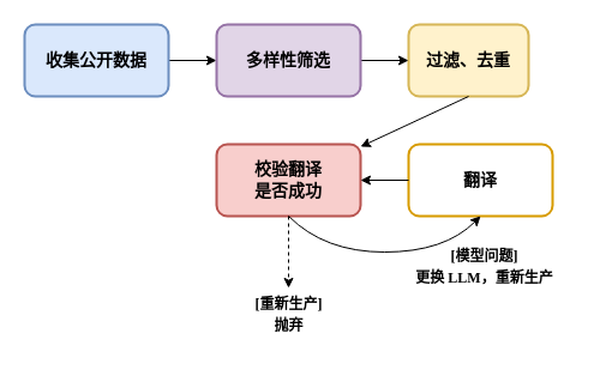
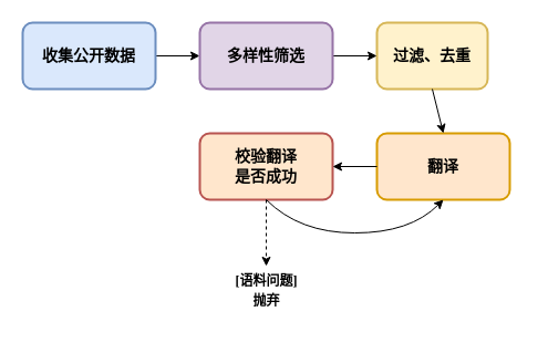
  <mxCell id="0" />
  <mxCell id="1" parent="0" />
  <mxCell id="2" value="&lt;font style=&quot;font-size: 12px;&quot; face=&quot;华文中宋&quot;&gt;&lt;b&gt;收集公开数据&lt;/b&gt;&lt;/font&gt;" style="rounded=1;whiteSpace=wrap;html=1;fillColor=#dae8fc;strokeColor=#6c8ebf;" vertex="1" parent="1"><mxGeometry x="20" y="20" width="120" height="60" as="geometry" /></mxCell>
  <mxCell id="3" value="" style="endArrow=classic;html=1;rounded=0;exitX=1;exitY=0.5;exitDx=0;exitDy=0;entryX=0;entryY=0.5;entryDx=0;entryDy=0;" edge="1" parent="1" source="2" target="4"><mxGeometry width="50" height="50" relative="1" as="geometry"><mxPoint x="140" y="49.63" as="sourcePoint" /><mxPoint x="180" y="50" as="targetPoint" /></mxGeometry></mxCell>
  <mxCell id="4" value="&lt;font face=&quot;华文中宋&quot;&gt;&lt;b&gt;多样性筛选&lt;/b&gt;&lt;/font&gt;" style="rounded=1;whiteSpace=wrap;html=1;fillColor=#e1d5e7;strokeColor=#9673a6;" vertex="1" parent="1"><mxGeometry x="180" y="20" width="120" height="60" as="geometry" /></mxCell>
  <mxCell id="5" value="&lt;font face=&quot;华文中宋&quot; style=&quot;font-size: 14px;&quot;&gt;过滤、去重&lt;br&gt;&lt;/font&gt;" style="rounded=1;whiteSpace=wrap;html=1;fillColor=#fff2cc;strokeColor=#d6b656;fontStyle=1;strokeWidth=2;fontSize=14;" vertex="1" parent="1"><mxGeometry x="340" y="20" width="100" height="60" as="geometry" /></mxCell>
  <mxCell id="6" value="" style="endArrow=classic;html=1;rounded=0;exitX=1;exitY=0.5;exitDx=0;exitDy=0;entryX=0;entryY=0.5;entryDx=0;entryDy=0;" edge="1" parent="1" source="4" target="5"><mxGeometry width="50" height="50" relative="1" as="geometry"><mxPoint x="300" y="49.63" as="sourcePoint" /><mxPoint x="340" y="50" as="targetPoint" /></mxGeometry></mxCell>
- <mxCell id="7" value="&lt;font face=&quot;华文中宋&quot; style=&quot;font-size: 14px;&quot;&gt;翻译&lt;/font&gt;" style="rounded=1;whiteSpace=wrap;html=1;fillColor=#ffffff;strokeColor=#d79b00;fontStyle=1;strokeWidth=2;fontSize=14;" vertex="1" parent="1"><mxGeometry x="340" y="120" width="120" height="60" as="geometry" /></mxCell>
- <mxCell id="8" value="" style="endArrow=classic;html=1;rounded=0;exitX=0.5;exitY=1;exitDx=0;exitDy=0;" edge="1" parent="1" source="5" target="9"><mxGeometry width="50" height="50" relative="1" as="geometry"><mxPoint x="250" y="190" as="sourcePoint" /><mxPoint x="300" y="140" as="targetPoint" /></mxGeometry></mxCell>
- <mxCell id="9" value="&lt;font face=&quot;华文中宋&quot; style=&quot;font-size: 14px;&quot;&gt;校验翻译&lt;br style=&quot;font-size: 14px;&quot;&gt;是否成功&lt;/font&gt;" style="rounded=1;whiteSpace=wrap;html=1;fillColor=#f8cecc;strokeColor=#b85450;fontStyle=1;strokeWidth=2;fontSize=14;" vertex="1" parent="1"><mxGeometry x="180" y="120" width="120" height="60" as="geometry" /></mxCell>
+ <mxCell id="7" value="&lt;font face=&quot;华文中宋&quot; style=&quot;font-size: 14px;&quot;&gt;翻译&lt;/font&gt;" style="rounded=1;whiteSpace=wrap;html=1;fillColor=#ffe6cc;strokeColor=#d79b00;fontStyle=1;strokeWidth=2;fontSize=14;" vertex="1" parent="1"><mxGeometry x="340" y="120" width="120" height="60" as="geometry" /></mxCell>
+ <mxCell id="8" value="" style="endArrow=classic;html=1;rounded=0;exitX=0.5;exitY=1;exitDx=0;exitDy=0;entryX=0.5;entryY=0;entryDx=0;entryDy=0;" edge="1" parent="1" source="5" target="7"><mxGeometry width="50" height="50" relative="1" as="geometry"><mxPoint x="250" y="190" as="sourcePoint" /><mxPoint x="300" y="140" as="targetPoint" /></mxGeometry></mxCell>
+ <mxCell id="9" value="&lt;font face=&quot;华文中宋&quot; style=&quot;font-size: 14px;&quot;&gt;校验翻译&lt;br style=&quot;font-size: 14px;&quot;&gt;是否成功&lt;/font&gt;" style="rounded=1;whiteSpace=wrap;html=1;fillColor=#ffe6cc;strokeColor=#b85450;fontStyle=1;strokeWidth=2;fontSize=14;" vertex="1" parent="1"><mxGeometry x="180" y="120" width="120" height="60" as="geometry" /></mxCell>
  <mxCell id="10" value="" style="endArrow=classic;html=1;rounded=0;exitX=0;exitY=0.5;exitDx=0;exitDy=0;entryX=1;entryY=0.5;entryDx=0;entryDy=0;" edge="1" parent="1" source="7" target="9"><mxGeometry width="50" height="50" relative="1" as="geometry"><mxPoint x="270" y="260" as="sourcePoint" /><mxPoint x="320" y="210" as="targetPoint" /></mxGeometry></mxCell>
  <mxCell id="11" value="" style="curved=1;endArrow=classic;html=1;rounded=0;entryX=0.5;entryY=1;entryDx=0;entryDy=0;exitX=0.5;exitY=1;exitDx=0;exitDy=0;" edge="1" parent="1" source="9" target="7"><mxGeometry width="50" height="50" relative="1" as="geometry"><mxPoint x="330" y="260" as="sourcePoint" /><mxPoint x="380" y="210" as="targetPoint" /><Array as="points"><mxPoint x="270" y="210" /><mxPoint x="370" y="210" /></Array></mxGeometry></mxCell>
- <mxCell id="12" value="&lt;p style=&quot;line-height: 150%;&quot;&gt;&lt;font face=&quot;华文中宋&quot;&gt;[模型问题]&lt;br&gt;更换 LLM，重新生产&lt;/font&gt;&lt;/p&gt;" style="text;html=1;align=center;verticalAlign=middle;resizable=0;points=[];autosize=1;strokeColor=none;fillColor=none;fontStyle=1" vertex="1" parent="1"><mxGeometry x="333" y="187" width="140" height="70" as="geometry" /></mxCell>
  <mxCell id="13" value="" style="endArrow=classic;html=1;rounded=0;dashed=1;exitX=0.5;exitY=1;exitDx=0;exitDy=0;" edge="1" parent="1" source="9"><mxGeometry width="50" height="50" relative="1" as="geometry"><mxPoint x="190" y="290" as="sourcePoint" /><mxPoint x="240" y="240" as="targetPoint" /></mxGeometry></mxCell>
- <mxCell id="14" value="&lt;p style=&quot;line-height: 150%;&quot;&gt;&lt;font face=&quot;华文中宋&quot;&gt;[重新生产]&lt;br&gt;抛弃&lt;/font&gt;&lt;/p&gt;" style="text;html=1;align=center;verticalAlign=middle;resizable=0;points=[];autosize=1;strokeColor=none;fillColor=none;fontStyle=1" vertex="1" parent="1"><mxGeometry x="200" y="227" width="80" height="70" as="geometry" /></mxCell>
+ <mxCell id="14" value="&lt;p style=&quot;line-height: 150%;&quot;&gt;&lt;font face=&quot;华文中宋&quot;&gt;[语料问题]&lt;br&gt;抛弃&lt;/font&gt;&lt;/p&gt;" style="text;html=1;align=center;verticalAlign=middle;resizable=0;points=[];autosize=1;strokeColor=none;fillColor=none;fontStyle=1" vertex="1" parent="1"><mxGeometry x="200" y="227" width="80" height="70" as="geometry" /></mxCell>
  <mxCell id="15" value="&lt;font style=&quot;font-size: 14px;&quot; face=&quot;华文中宋&quot;&gt;&lt;b style=&quot;font-size: 14px;&quot;&gt;收集公开数据&lt;/b&gt;&lt;/font&gt;" style="rounded=1;whiteSpace=wrap;html=1;fillColor=#dae8fc;strokeColor=#6c8ebf;strokeWidth=2;fontSize=14;" vertex="1" parent="1"><mxGeometry x="20" y="20" width="120" height="60" as="geometry" /></mxCell>
  <mxCell id="16" value="&lt;font face=&quot;华文中宋&quot; style=&quot;font-size: 14px;&quot;&gt;&lt;b style=&quot;font-size: 14px;&quot;&gt;多样性筛选&lt;/b&gt;&lt;/font&gt;" style="rounded=1;whiteSpace=wrap;html=1;fillColor=#e1d5e7;strokeColor=#9673a6;strokeWidth=2;fontSize=14;" vertex="1" parent="1"><mxGeometry x="180" y="20" width="120" height="60" as="geometry" /></mxCell>
